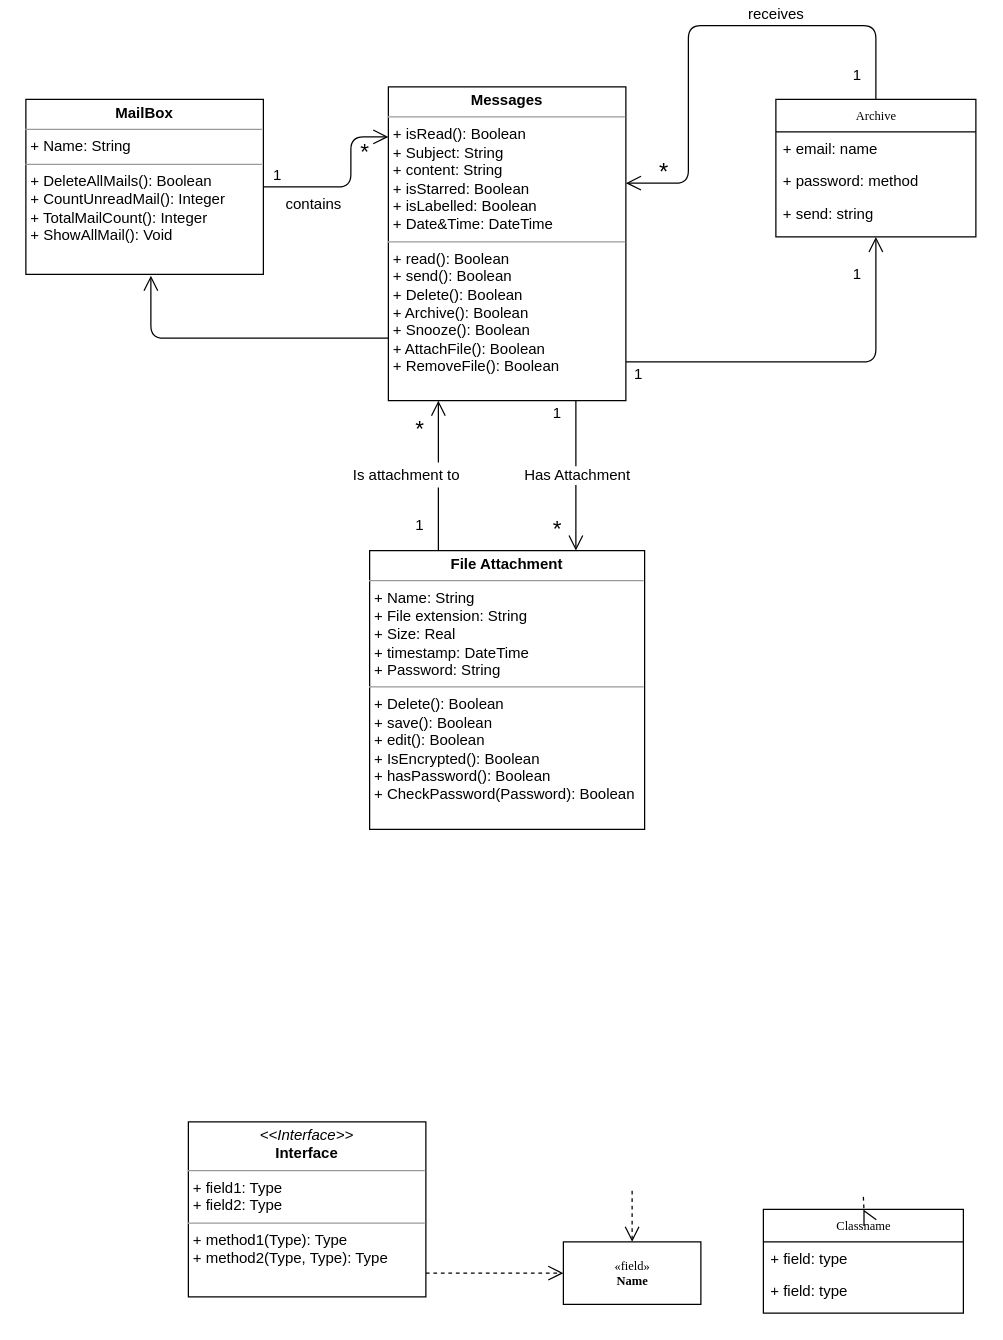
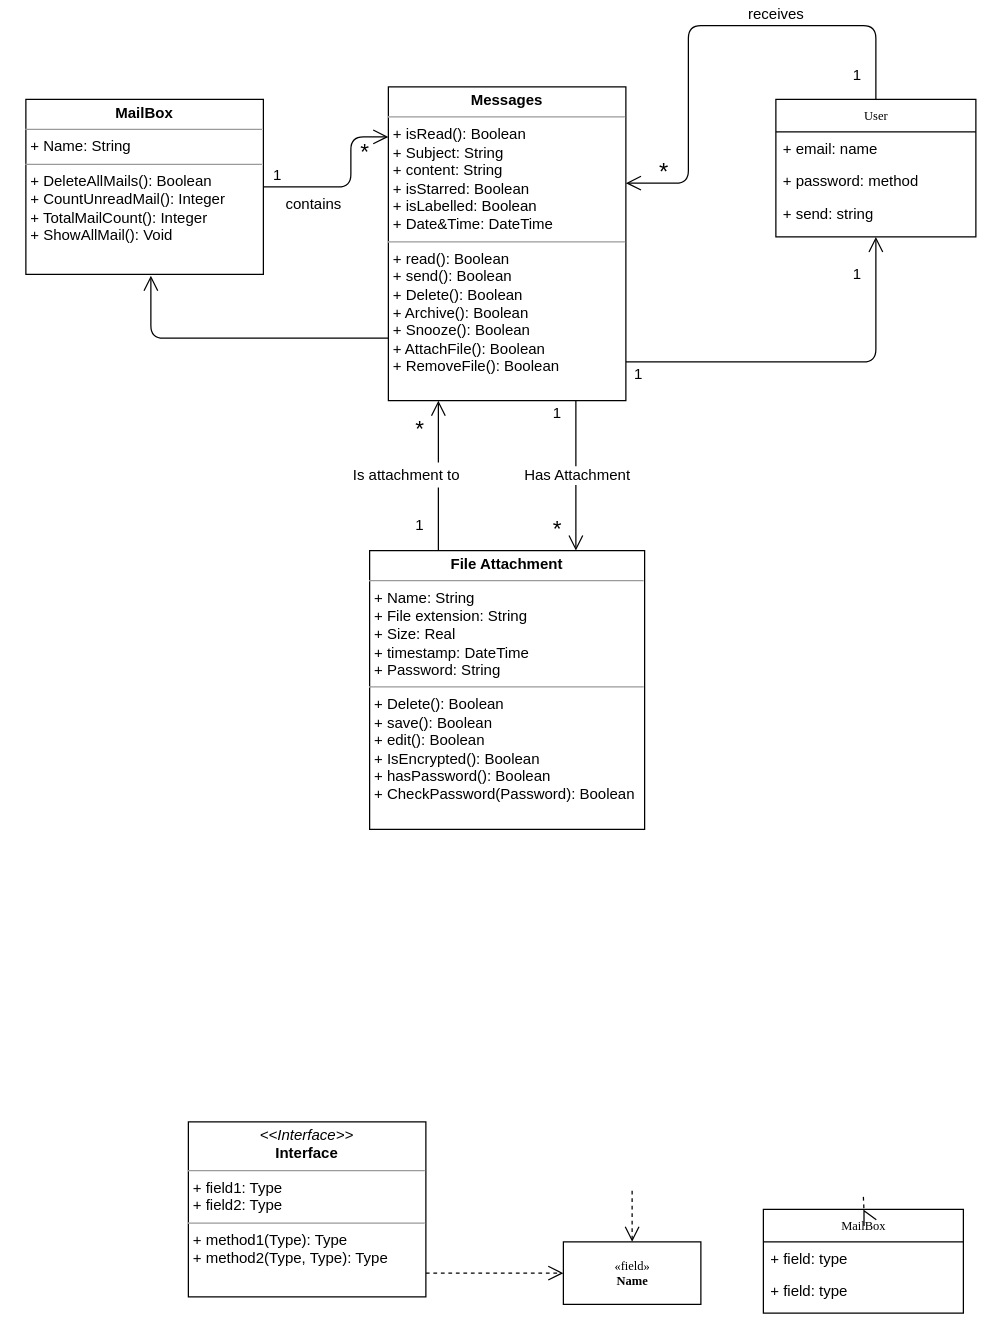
  <mxCell id="0" />
  <mxCell id="1" parent="0" />
  <mxCell id="2" style="edgeStyle=orthogonalEdgeStyle;rounded=0;html=1;labelBackgroundColor=none;startFill=0;endArrow=open;endFill=0;endSize=10;fontFamily=Verdana;fontSize=10;exitX=0.25;exitY=0;exitDx=0;exitDy=0;" parent="1" source="13" edge="1"><mxGeometry relative="1" as="geometry"><Array as="points"><mxPoint x="350" y="320" /></Array><mxPoint x="350" y="320" as="targetPoint" /></mxGeometry></mxCell>
- <mxCell id="3" value="Archive" style="swimlane;html=1;fontStyle=0;childLayout=stackLayout;horizontal=1;startSize=26;fillColor=none;horizontalStack=0;resizeParent=1;resizeLast=0;collapsible=1;marginBottom=0;swimlaneFillColor=#ffffff;rounded=0;shadow=0;comic=0;labelBackgroundColor=none;strokeColor=#000000;strokeWidth=1;fontFamily=Verdana;fontSize=10;fontColor=#000000;align=center;" parent="1" vertex="1"><mxGeometry x="620" y="79" width="160" height="110" as="geometry" /></mxCell>
+ <mxCell id="3" value="User" style="swimlane;html=1;fontStyle=0;childLayout=stackLayout;horizontal=1;startSize=26;fillColor=none;horizontalStack=0;resizeParent=1;resizeLast=0;collapsible=1;marginBottom=0;swimlaneFillColor=#ffffff;rounded=0;shadow=0;comic=0;labelBackgroundColor=none;strokeColor=#000000;strokeWidth=1;fontFamily=Verdana;fontSize=10;fontColor=#000000;align=center;" parent="1" vertex="1"><mxGeometry x="620" y="79" width="160" height="110" as="geometry" /></mxCell>
  <mxCell id="4" value="+ email: name" style="text;html=1;strokeColor=none;fillColor=none;align=left;verticalAlign=top;spacingLeft=4;spacingRight=4;whiteSpace=wrap;overflow=hidden;rotatable=0;points=[[0,0.5],[1,0.5]];portConstraint=eastwest;" parent="3" vertex="1"><mxGeometry y="26" width="160" height="26" as="geometry" /></mxCell>
  <mxCell id="5" value="+ password: method" style="text;html=1;strokeColor=none;fillColor=none;align=left;verticalAlign=top;spacingLeft=4;spacingRight=4;whiteSpace=wrap;overflow=hidden;rotatable=0;points=[[0,0.5],[1,0.5]];portConstraint=eastwest;" parent="3" vertex="1"><mxGeometry y="52" width="160" height="26" as="geometry" /></mxCell>
  <mxCell id="6" value="+ send: string" style="text;html=1;strokeColor=none;fillColor=none;align=left;verticalAlign=top;spacingLeft=4;spacingRight=4;whiteSpace=wrap;overflow=hidden;rotatable=0;points=[[0,0.5],[1,0.5]];portConstraint=eastwest;" parent="3" vertex="1"><mxGeometry y="78" width="160" height="26" as="geometry" /></mxCell>
- <mxCell id="7" value="Classname" style="swimlane;html=1;fontStyle=0;childLayout=stackLayout;horizontal=1;startSize=26;fillColor=none;horizontalStack=0;resizeParent=1;resizeLast=0;collapsible=1;marginBottom=0;swimlaneFillColor=#ffffff;rounded=0;shadow=0;comic=0;labelBackgroundColor=none;strokeColor=#000000;strokeWidth=1;fontFamily=Verdana;fontSize=10;fontColor=#000000;align=center;" parent="1" vertex="1"><mxGeometry x="610" y="967" width="160" height="83" as="geometry" /></mxCell>
+ <mxCell id="7" value="MailBox" style="swimlane;html=1;fontStyle=0;childLayout=stackLayout;horizontal=1;startSize=26;fillColor=none;horizontalStack=0;resizeParent=1;resizeLast=0;collapsible=1;marginBottom=0;swimlaneFillColor=#ffffff;rounded=0;shadow=0;comic=0;labelBackgroundColor=none;strokeColor=#000000;strokeWidth=1;fontFamily=Verdana;fontSize=10;fontColor=#000000;align=center;" parent="1" vertex="1"><mxGeometry x="610" y="967" width="160" height="83" as="geometry" /></mxCell>
  <mxCell id="8" value="+ field: type" style="text;html=1;strokeColor=none;fillColor=none;align=left;verticalAlign=top;spacingLeft=4;spacingRight=4;whiteSpace=wrap;overflow=hidden;rotatable=0;points=[[0,0.5],[1,0.5]];portConstraint=eastwest;" parent="7" vertex="1"><mxGeometry y="26" width="160" height="26" as="geometry" /></mxCell>
  <mxCell id="9" value="+ field: type" style="text;html=1;strokeColor=none;fillColor=none;align=left;verticalAlign=top;spacingLeft=4;spacingRight=4;whiteSpace=wrap;overflow=hidden;rotatable=0;points=[[0,0.5],[1,0.5]];portConstraint=eastwest;" parent="7" vertex="1"><mxGeometry y="52" width="160" height="26" as="geometry" /></mxCell>
  <mxCell id="10" style="edgeStyle=orthogonalEdgeStyle;rounded=0;html=1;dashed=1;labelBackgroundColor=none;startFill=0;endArrow=open;endFill=0;endSize=10;fontFamily=Verdana;fontSize=10;" parent="1" target="7" edge="1"><mxGeometry relative="1" as="geometry"><mxPoint x="690" y="957" as="sourcePoint" /></mxGeometry></mxCell>
  <mxCell id="11" value="&amp;laquo;field&amp;raquo;&lt;br&gt;&lt;b&gt;Name&lt;/b&gt;" style="html=1;rounded=0;shadow=0;comic=0;labelBackgroundColor=none;strokeColor=#000000;strokeWidth=1;fillColor=#ffffff;fontFamily=Verdana;fontSize=10;fontColor=#000000;align=center;" parent="1" vertex="1"><mxGeometry x="450" y="993" width="110" height="50" as="geometry" /></mxCell>
  <mxCell id="12" style="edgeStyle=orthogonalEdgeStyle;rounded=0;html=1;dashed=1;labelBackgroundColor=none;startFill=0;endArrow=open;endFill=0;endSize=10;fontFamily=Verdana;fontSize=10;" parent="1" target="11" edge="1"><mxGeometry relative="1" as="geometry"><Array as="points"><mxPoint x="505" y="959" /><mxPoint x="505" y="959" /></Array><mxPoint x="505" y="952" as="sourcePoint" /></mxGeometry></mxCell>
  <mxCell id="13" value="&lt;p style=&quot;margin: 0px ; margin-top: 4px ; text-align: center&quot;&gt;&lt;b&gt;File Attachment&lt;/b&gt;&lt;/p&gt;&lt;hr size=&quot;1&quot;&gt;&lt;p style=&quot;margin: 0px ; margin-left: 4px&quot;&gt;+ Name: String&lt;br&gt;+ File extension: String&lt;/p&gt;&lt;p style=&quot;margin: 0px ; margin-left: 4px&quot;&gt;+ Size: Real&lt;/p&gt;&lt;p style=&quot;margin: 0px ; margin-left: 4px&quot;&gt;+ timestamp: DateTime&lt;/p&gt;&lt;p style=&quot;margin: 0px ; margin-left: 4px&quot;&gt;+ Password: String&lt;/p&gt;&lt;hr size=&quot;1&quot;&gt;&lt;p style=&quot;margin: 0px ; margin-left: 4px&quot;&gt;+ Delete(): Boolean&lt;br&gt;+ save(): Boolean&lt;/p&gt;&lt;p style=&quot;margin: 0px ; margin-left: 4px&quot;&gt;+ edit(): Boolean&lt;/p&gt;&lt;p style=&quot;margin: 0px ; margin-left: 4px&quot;&gt;+ IsEncrypted(): Boolean&lt;/p&gt;&lt;p style=&quot;margin: 0px ; margin-left: 4px&quot;&gt;+ hasPassword(): Boolean&lt;/p&gt;&lt;p style=&quot;margin: 0px ; margin-left: 4px&quot;&gt;+ CheckPassword(Password): Boolean&lt;/p&gt;" style="verticalAlign=top;align=left;overflow=fill;fontSize=12;fontFamily=Helvetica;html=1;rounded=0;shadow=0;comic=0;labelBackgroundColor=none;strokeColor=#000000;strokeWidth=1;fillColor=#ffffff;" parent="1" vertex="1"><mxGeometry x="295" y="440" width="220" height="223" as="geometry" /></mxCell>
  <mxCell id="14" style="edgeStyle=orthogonalEdgeStyle;rounded=0;html=1;dashed=1;labelBackgroundColor=none;startFill=0;endArrow=open;endFill=0;endSize=10;fontFamily=Verdana;fontSize=10;" parent="1" source="15" target="11" edge="1"><mxGeometry relative="1" as="geometry"><Array as="points"><mxPoint x="370" y="1018" /><mxPoint x="370" y="1018" /></Array></mxGeometry></mxCell>
  <mxCell id="15" value="&lt;p style=&quot;margin:0px;margin-top:4px;text-align:center;&quot;&gt;&lt;i&gt;&amp;lt;&amp;lt;Interface&amp;gt;&amp;gt;&lt;/i&gt;&lt;br/&gt;&lt;b&gt;Interface&lt;/b&gt;&lt;/p&gt;&lt;hr size=&quot;1&quot;/&gt;&lt;p style=&quot;margin:0px;margin-left:4px;&quot;&gt;+ field1: Type&lt;br/&gt;+ field2: Type&lt;/p&gt;&lt;hr size=&quot;1&quot;/&gt;&lt;p style=&quot;margin:0px;margin-left:4px;&quot;&gt;+ method1(Type): Type&lt;br/&gt;+ method2(Type, Type): Type&lt;/p&gt;" style="verticalAlign=top;align=left;overflow=fill;fontSize=12;fontFamily=Helvetica;html=1;rounded=0;shadow=0;comic=0;labelBackgroundColor=none;strokeColor=#000000;strokeWidth=1;fillColor=#ffffff;" parent="1" vertex="1"><mxGeometry x="150" y="897" width="190" height="140" as="geometry" /></mxCell>
  <mxCell id="16" style="edgeStyle=orthogonalEdgeStyle;rounded=1;html=1;labelBackgroundColor=none;startFill=0;endArrow=open;endFill=0;endSize=10;fontFamily=Verdana;fontSize=10;entryX=0.5;entryY=1;entryDx=0;entryDy=0;" parent="1" source="17" target="3" edge="1"><mxGeometry relative="1" as="geometry"><Array as="points"><mxPoint x="700" y="289" /></Array><mxPoint x="501" y="289" as="sourcePoint" /><mxPoint x="645" y="289" as="targetPoint" /></mxGeometry></mxCell>
  <mxCell id="17" value="&lt;p style=&quot;margin: 0px ; margin-top: 4px ; text-align: center&quot;&gt;&lt;b&gt;Messages&lt;/b&gt;&lt;/p&gt;&lt;hr size=&quot;1&quot;&gt;&lt;p style=&quot;margin: 0px ; margin-left: 4px&quot;&gt;+ isRead(): Boolean&lt;/p&gt;&lt;p style=&quot;margin: 0px ; margin-left: 4px&quot;&gt;+ Subject: String&lt;/p&gt;&lt;p style=&quot;margin: 0px ; margin-left: 4px&quot;&gt;+ content: String&lt;/p&gt;&lt;p style=&quot;margin: 0px ; margin-left: 4px&quot;&gt;+ isStarred: Boolean&lt;/p&gt;&lt;p style=&quot;margin: 0px ; margin-left: 4px&quot;&gt;+ isLabelled: Boolean&lt;/p&gt;&lt;p style=&quot;margin: 0px ; margin-left: 4px&quot;&gt;+ Date&amp;amp;Time: DateTime&lt;/p&gt;&lt;hr size=&quot;1&quot;&gt;&lt;p style=&quot;margin: 0px ; margin-left: 4px&quot;&gt;+ read(): Boolean&lt;br&gt;+ send(): Boolean&lt;/p&gt;&lt;p style=&quot;margin: 0px ; margin-left: 4px&quot;&gt;+ Delete(): Boolean&lt;/p&gt;&lt;p style=&quot;margin: 0px ; margin-left: 4px&quot;&gt;+ Archive(): Boolean&lt;/p&gt;&lt;p style=&quot;margin: 0px ; margin-left: 4px&quot;&gt;+ Snooze(): Boolean&lt;/p&gt;&lt;p style=&quot;margin: 0px ; margin-left: 4px&quot;&gt;+ AttachFile(): Boolean&lt;/p&gt;&lt;p style=&quot;margin: 0px ; margin-left: 4px&quot;&gt;+ RemoveFile(): Boolean&lt;/p&gt;" style="verticalAlign=top;align=left;overflow=fill;fontSize=12;fontFamily=Helvetica;html=1;rounded=0;shadow=0;comic=0;labelBackgroundColor=none;strokeColor=#000000;strokeWidth=1;fillColor=#ffffff;" parent="1" vertex="1"><mxGeometry x="310" y="69" width="190" height="251" as="geometry" /></mxCell>
  <mxCell id="18" value="&lt;p style=&quot;margin: 0px ; margin-top: 4px ; text-align: center&quot;&gt;&lt;b&gt;MailBox&lt;/b&gt;&lt;/p&gt;&lt;hr size=&quot;1&quot;&gt;&lt;p style=&quot;margin: 0px ; margin-left: 4px&quot;&gt;+ Name: String&lt;br&gt;&lt;/p&gt;&lt;hr size=&quot;1&quot;&gt;&lt;p style=&quot;margin: 0px ; margin-left: 4px&quot;&gt;+ DeleteAllMails(): Boolean&lt;br&gt;+ CountUnreadMail(): Integer&lt;/p&gt;&lt;p style=&quot;margin: 0px ; margin-left: 4px&quot;&gt;+ TotalMailCount(): Integer&lt;/p&gt;&lt;p style=&quot;margin: 0px ; margin-left: 4px&quot;&gt;+ ShowAllMail(): Void&lt;/p&gt;" style="verticalAlign=top;align=left;overflow=fill;fontSize=12;fontFamily=Helvetica;html=1;rounded=0;shadow=0;comic=0;labelBackgroundColor=none;strokeColor=#000000;strokeWidth=1;fillColor=#ffffff;" parent="1" vertex="1"><mxGeometry x="20" y="79" width="190" height="140" as="geometry" /></mxCell>
  <mxCell id="19" style="edgeStyle=orthogonalEdgeStyle;rounded=1;html=1;labelBackgroundColor=none;startFill=0;endArrow=open;endFill=0;endSize=10;fontFamily=Verdana;fontSize=10;exitX=1;exitY=0.5;exitDx=0;exitDy=0;" parent="1" source="18" edge="1"><mxGeometry relative="1" as="geometry"><Array as="points"><mxPoint x="280" y="149" /><mxPoint x="280" y="109" /></Array><mxPoint x="230" y="279" as="sourcePoint" /><mxPoint x="310" y="109" as="targetPoint" /></mxGeometry></mxCell>
  <mxCell id="20" value="contains" style="text;html=1;resizable=0;points=[];align=center;verticalAlign=middle;labelBackgroundColor=#ffffff;" parent="19" vertex="1" connectable="0"><mxGeometry x="-0.007" y="2" relative="1" as="geometry"><mxPoint x="-29" y="13" as="offset" /></mxGeometry></mxCell>
  <mxCell id="21" value="1" style="text;html=1;resizable=0;points=[];align=center;verticalAlign=middle;labelBackgroundColor=#ffffff;" parent="19" vertex="1" connectable="0"><mxGeometry x="-0.757" y="-1" relative="1" as="geometry"><mxPoint x="-7" y="-11" as="offset" /></mxGeometry></mxCell>
  <mxCell id="22" value="&lt;font style=&quot;font-size: 18px&quot;&gt;*&lt;/font&gt;" style="text;html=1;resizable=0;points=[];align=center;verticalAlign=middle;labelBackgroundColor=#ffffff;" parent="19" vertex="1" connectable="0"><mxGeometry x="0.771" y="-2" relative="1" as="geometry"><mxPoint x="-4" y="9" as="offset" /></mxGeometry></mxCell>
  <mxCell id="23" style="edgeStyle=orthogonalEdgeStyle;rounded=1;html=1;labelBackgroundColor=none;startFill=0;endArrow=open;endFill=0;endSize=10;fontFamily=Verdana;fontSize=10;exitX=0.5;exitY=0;exitDx=0;exitDy=0;" parent="1" source="3" target="17" edge="1"><mxGeometry relative="1" as="geometry"><Array as="points"><mxPoint x="700" y="20" /><mxPoint x="550" y="20" /><mxPoint x="550" y="146" /></Array><mxPoint x="680" y="70" as="sourcePoint" /><mxPoint x="630" y="199" as="targetPoint" /></mxGeometry></mxCell>
  <mxCell id="24" value="receives" style="text;html=1;resizable=0;points=[];align=center;verticalAlign=middle;labelBackgroundColor=#ffffff;" parent="23" vertex="1" connectable="0"><mxGeometry x="-0.248" y="-3" relative="1" as="geometry"><mxPoint x="5" y="-7" as="offset" /></mxGeometry></mxCell>
  <mxCell id="25" style="edgeStyle=orthogonalEdgeStyle;rounded=1;html=1;labelBackgroundColor=none;startFill=0;endArrow=open;endFill=0;endSize=10;fontFamily=Verdana;fontSize=10;" parent="1" source="17" edge="1"><mxGeometry relative="1" as="geometry"><Array as="points"><mxPoint x="120" y="270" /></Array><mxPoint x="260" y="250" as="sourcePoint" /><mxPoint x="120" y="220" as="targetPoint" /></mxGeometry></mxCell>
  <mxCell id="26" style="edgeStyle=orthogonalEdgeStyle;rounded=0;html=1;labelBackgroundColor=none;startFill=0;endArrow=open;endFill=0;endSize=10;fontFamily=Verdana;fontSize=10;entryX=0.75;entryY=0;entryDx=0;entryDy=0;" parent="1" target="13" edge="1"><mxGeometry relative="1" as="geometry"><Array as="points"><mxPoint x="460" y="320" /></Array><mxPoint x="460" y="320" as="sourcePoint" /></mxGeometry></mxCell>
  <mxCell id="27" value="Has Attachment" style="text;html=1;resizable=0;points=[];align=center;verticalAlign=middle;labelBackgroundColor=#ffffff;rotation=0;" parent="26" vertex="1" connectable="0"><mxGeometry x="-0.117" y="4" relative="1" as="geometry"><mxPoint x="-4" y="6.5" as="offset" /></mxGeometry></mxCell>
  <mxCell id="28" value="1" style="text;html=1;resizable=0;points=[];autosize=1;align=left;verticalAlign=top;spacingTop=-4;" parent="1" vertex="1"><mxGeometry x="505" y="289" width="20" height="20" as="geometry" /></mxCell>
  <mxCell id="29" value="1" style="text;html=1;resizable=0;points=[];autosize=1;align=left;verticalAlign=top;spacingTop=-4;" parent="1" vertex="1"><mxGeometry x="680" y="209" width="20" height="20" as="geometry" /></mxCell>
  <mxCell id="30" value="1" style="text;html=1;resizable=0;points=[];autosize=1;align=left;verticalAlign=top;spacingTop=-4;" parent="1" vertex="1"><mxGeometry x="680" y="50" width="20" height="20" as="geometry" /></mxCell>
  <mxCell id="31" value="&lt;font style=&quot;font-size: 19px&quot;&gt;*&lt;/font&gt;" style="text;html=1;resizable=0;points=[];autosize=1;align=left;verticalAlign=top;spacingTop=-4;" parent="1" vertex="1"><mxGeometry x="525" y="124" width="20" height="20" as="geometry" /></mxCell>
  <mxCell id="32" value="1" style="text;html=1;resizable=0;points=[];autosize=1;align=left;verticalAlign=top;spacingTop=-4;" parent="1" vertex="1"><mxGeometry x="440" y="320" width="20" height="20" as="geometry" /></mxCell>
  <mxCell id="33" value="&lt;font style=&quot;font-size: 18px&quot;&gt;*&lt;/font&gt;" style="text;html=1;resizable=0;points=[];autosize=1;align=left;verticalAlign=top;spacingTop=-4;" parent="1" vertex="1"><mxGeometry x="440" y="410" width="20" height="20" as="geometry" /></mxCell>
  <mxCell id="34" value="Is attachment to&amp;nbsp;" style="text;html=1;resizable=0;points=[];autosize=1;align=left;verticalAlign=top;spacingTop=-4;strokeColor=none;fillColor=#ffffff;" parent="1" vertex="1"><mxGeometry x="280" y="369.5" width="100" height="20" as="geometry" /></mxCell>
  <mxCell id="35" value="&lt;font style=&quot;font-size: 18px&quot;&gt;*&lt;/font&gt;" style="text;html=1;resizable=0;points=[];autosize=1;align=left;verticalAlign=top;spacingTop=-4;" parent="1" vertex="1"><mxGeometry x="330" y="330" width="20" height="20" as="geometry" /></mxCell>
  <mxCell id="36" value="1" style="text;html=1;resizable=0;points=[];autosize=1;align=left;verticalAlign=top;spacingTop=-4;" parent="1" vertex="1"><mxGeometry x="330" y="410" width="20" height="20" as="geometry" /></mxCell>
